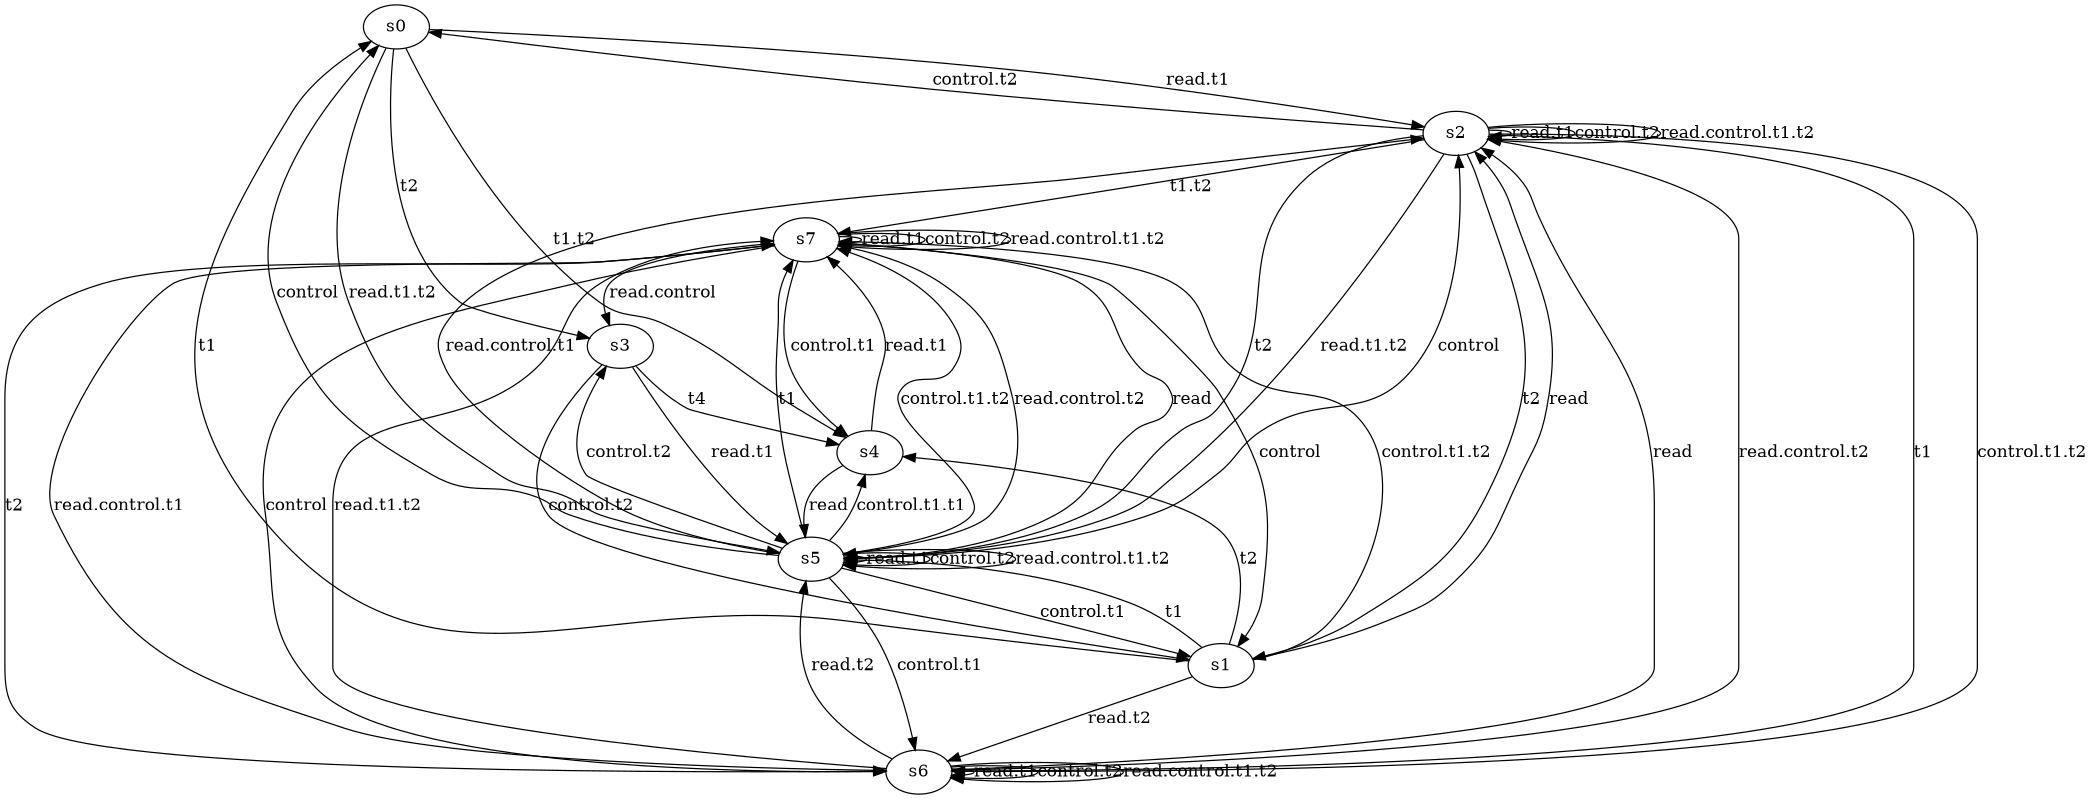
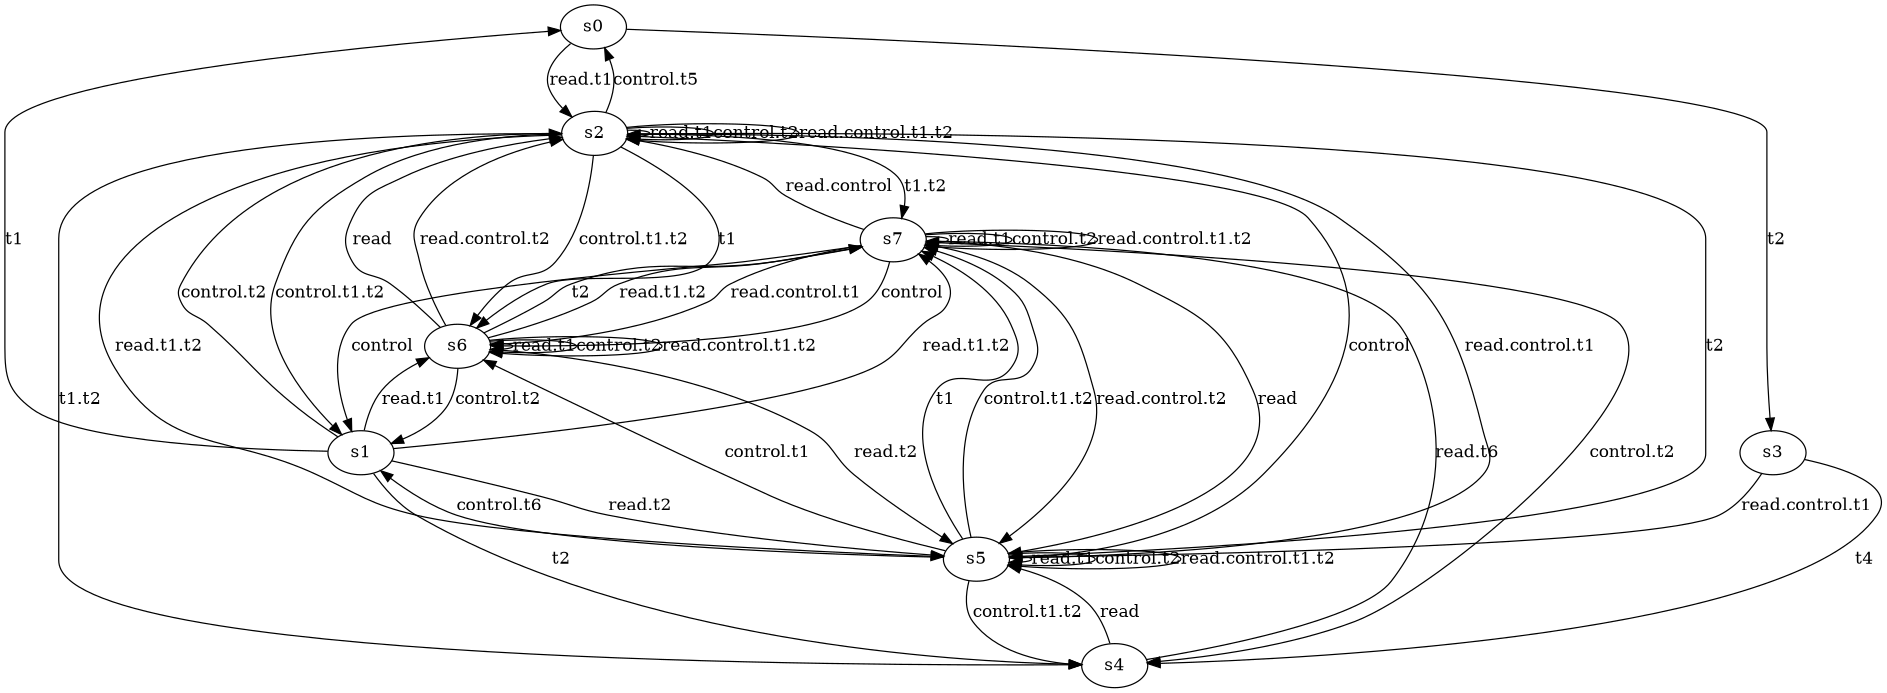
  digraph {
    s0
    s2
    s3
    s4
    s5
    s1
    s6
    s7
    s0 -> s2 [label="read.t1"]
    s0 -> s3 [label=t2]
-   s0 -> s4 [label="t1.t2"]
-   s0 -> s5 [label="read.t1.t2"]
-   s2 -> s0 [label="control.t2"]
+   s2 -> s4 [label="t1.t2"]
+   s2 -> s0 [label="control.t5"]
    s2 -> s2 [label="read.t1"]
    s2 -> s2 [label="control.t2"]
    s2 -> s2 [label="read.control.t1.t2"]
    s2 -> s5 [label=t2]
    s2 -> s5 [label="read.t1.t2"]
-   s2 -> s1 [label=t2]
+   s2 -> s1 [label="control.t1.t2"]
    s2 -> s6 [label=t1]
    s2 -> s6 [label="control.t1.t2"]
    s2 -> s7 [label="t1.t2"]
    s3 -> s4 [label=t4]
-   s3 -> s5 [label="read.t1"]
+   s3 -> s5 [label="read.control.t1"]
    s4 -> s5 [label=read]
-   s4 -> s7 [label="read.t1"]
-   s5 -> s0 [label=control]
+   s4 -> s7 [label="read.t6"]
    s5 -> s2 [label=control]
    s5 -> s2 [label="read.control.t1"]
-   s5 -> s3 [label="control.t2"]
-   s5 -> s4 [label="control.t1.t1"]
+   s5 -> s4 [label="control.t1.t2"]
    s5 -> s5 [label="read.t1"]
    s5 -> s5 [label="control.t2"]
    s5 -> s5 [label="read.control.t1.t2"]
-   s5 -> s1 [label="control.t1"]
+   s5 -> s1 [label="control.t6"]
    s5 -> s6 [label="control.t1"]
    s5 -> s7 [label=t1]
    s5 -> s7 [label="control.t1.t2"]
    s1 -> s0 [label=t1]
-   s1 -> s2 [label=read]
+   s1 -> s2 [label="control.t2"]
    s1 -> s4 [label=t2]
-   s1 -> s5 [label=t1]
-   s1 -> s6 [label="read.t2"]
-   s1 -> s7 [label="control.t1.t2"]
+   s1 -> s5 [label="read.t2"]
+   s1 -> s6 [label="read.t1"]
+   s1 -> s7 [label="read.t1.t2"]
    s6 -> s2 [label=read]
    s6 -> s2 [label="read.control.t2"]
    s6 -> s5 [label="read.t2"]
-   s3 -> s1 [label="control.t2"]
+   s6 -> s1 [label="control.t2"]
    s6 -> s6 [label="read.t1"]
    s6 -> s6 [label="control.t2"]
    s6 -> s6 [label="read.control.t1.t2"]
    s6 -> s7 [label=t2]
    s6 -> s7 [label="read.t1.t2"]
-   s7 -> s3 [label="read.control"]
-   s7 -> s4 [label="control.t1"]
+   s7 -> s2 [label="read.control"]
+   s7 -> s4 [label="control.t2"]
    s7 -> s5 [label=read]
    s7 -> s5 [label="read.control.t2"]
    s7 -> s1 [label=control]
    s7 -> s6 [label=control]
    s7 -> s6 [label="read.control.t1"]
    s7 -> s7 [label="read.t1"]
    s7 -> s7 [label="control.t2"]
    s7 -> s7 [label="read.control.t1.t2"]
  }
